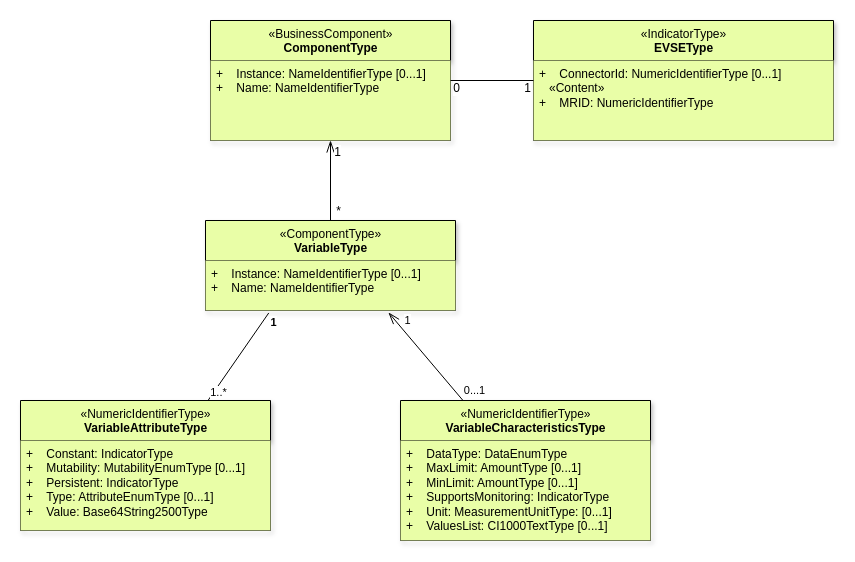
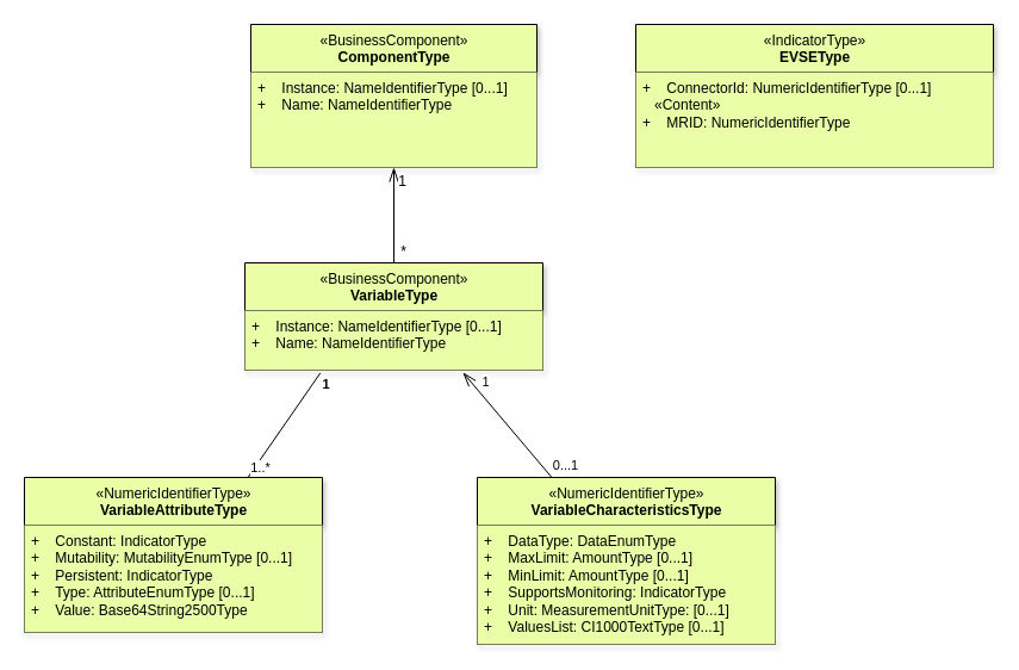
  <mxCell id="0" />
  <mxCell id="1" parent="0" />
  <mxCell id="2" value="&lt;font style=&quot;font-size: 12px;&quot;&gt;&lt;span style=&quot;background-color: initial; font-size: 12px;&quot;&gt;«BusinessComponent»&lt;br style=&quot;font-size: 12px;&quot;&gt;&lt;/span&gt;&lt;b style=&quot;font-size: 12px;&quot;&gt;ComponentType&lt;/b&gt;&lt;/font&gt;" style="swimlane;fontStyle=0;align=center;verticalAlign=top;childLayout=stackLayout;horizontal=1;startSize=40;horizontalStack=0;resizeParent=1;resizeParentMax=0;resizeLast=0;collapsible=0;marginBottom=0;html=1;fillColor=#e9fea7;shadow=1;fontSize=12;" parent="1" vertex="1"><mxGeometry x="210" y="20" width="240" height="120" as="geometry" /></mxCell>
  <mxCell id="3" value="+&amp;nbsp; &amp;nbsp; Instance: NameIdentifierType [0...1]&lt;br style=&quot;font-size: 12px;&quot;&gt;+&amp;nbsp; &amp;nbsp; Name: NameIdentifierType" style="text;html=1;strokeColor=none;fillColor=#e9fea7;align=left;verticalAlign=top;spacingLeft=4;spacingRight=4;overflow=hidden;rotatable=0;points=[[0,0.5],[1,0.5]];portConstraint=eastwest;fontSize=12;" parent="2" vertex="1"><mxGeometry y="40" width="240" height="80" as="geometry" /></mxCell>
- <mxCell id="4" value="&lt;font style=&quot;font-size: 12px;&quot;&gt;&lt;span style=&quot;background-color: initial; font-size: 12px;&quot;&gt;«ComponentType»&lt;br style=&quot;font-size: 12px;&quot;&gt;&lt;/span&gt;&lt;b style=&quot;font-size: 12px;&quot;&gt;VariableType&lt;/b&gt;&lt;/font&gt;" style="swimlane;fontStyle=0;align=center;verticalAlign=top;childLayout=stackLayout;horizontal=1;startSize=40;horizontalStack=0;resizeParent=1;resizeParentMax=0;resizeLast=0;collapsible=0;marginBottom=0;html=1;fillColor=#e9fea7;rounded=0;shadow=1;fontSize=12;" parent="1" vertex="1"><mxGeometry x="205" y="220" width="250" height="90" as="geometry" /></mxCell>
+ <mxCell id="4" value="&lt;font style=&quot;font-size: 12px;&quot;&gt;&lt;span style=&quot;background-color: initial; font-size: 12px;&quot;&gt;«BusinessComponent»&lt;br style=&quot;font-size: 12px;&quot;&gt;&lt;/span&gt;&lt;b style=&quot;font-size: 12px;&quot;&gt;VariableType&lt;/b&gt;&lt;/font&gt;" style="swimlane;fontStyle=0;align=center;verticalAlign=top;childLayout=stackLayout;horizontal=1;startSize=40;horizontalStack=0;resizeParent=1;resizeParentMax=0;resizeLast=0;collapsible=0;marginBottom=0;html=1;fillColor=#e9fea7;rounded=0;shadow=1;fontSize=12;" parent="1" vertex="1"><mxGeometry x="205" y="220" width="250" height="90" as="geometry" /></mxCell>
  <mxCell id="5" value="+&amp;nbsp; &amp;nbsp; Instance: NameIdentifierType [0...1]&lt;br style=&quot;font-size: 12px;&quot;&gt;+&amp;nbsp; &amp;nbsp; Name: NameIdentifierType" style="text;html=1;strokeColor=none;fillColor=#e9fea7;align=left;verticalAlign=top;spacingLeft=4;spacingRight=4;overflow=hidden;rotatable=0;points=[[0,0.5],[1,0.5]];portConstraint=eastwest;fontSize=12;" parent="4" vertex="1"><mxGeometry y="40" width="250" height="50" as="geometry" /></mxCell>
  <mxCell id="6" value="&lt;font style=&quot;font-size: 12px;&quot;&gt;&lt;span style=&quot;background-color: initial; font-size: 12px;&quot;&gt;«IndicatorType»&lt;br style=&quot;font-size: 12px;&quot;&gt;&lt;/span&gt;&lt;b style=&quot;font-size: 12px;&quot;&gt;EVSEType&lt;/b&gt;&lt;/font&gt;" style="swimlane;fontStyle=0;align=center;verticalAlign=top;childLayout=stackLayout;horizontal=1;startSize=40;horizontalStack=0;resizeParent=1;resizeParentMax=0;resizeLast=0;collapsible=0;marginBottom=0;html=1;fillColor=#e9fea7;shadow=1;fontSize=12;" parent="1" vertex="1"><mxGeometry x="533" y="20" width="300" height="120" as="geometry" /></mxCell>
  <mxCell id="7" value="+&amp;nbsp; &amp;nbsp; ConnectorId: NumericIdentifierType [0...1]&lt;br style=&quot;font-size: 12px;&quot;&gt;&lt;span style=&quot;text-align: center; font-size: 12px;&quot;&gt;&amp;nbsp; &amp;nbsp;«Content»&lt;/span&gt;&lt;br style=&quot;font-size: 12px;&quot;&gt;+&amp;nbsp; &amp;nbsp; MRID: NumericIdentifierType" style="text;html=1;strokeColor=none;fillColor=#e9fea7;align=left;verticalAlign=top;spacingLeft=4;spacingRight=4;overflow=hidden;rotatable=0;points=[[0,0.5],[1,0.5]];portConstraint=eastwest;fontSize=12;" parent="6" vertex="1"><mxGeometry y="40" width="300" height="80" as="geometry" /></mxCell>
  <mxCell id="8" style="edgeStyle=none;html=1;fontFamily=Helvetica;fontSize=12;endArrow=openThin;endFill=0;endSize=10;" parent="1" source="4" target="3" edge="1"><mxGeometry relative="1" as="geometry" /></mxCell>
  <mxCell id="9" value="1" style="edgeLabel;html=1;align=center;verticalAlign=middle;resizable=0;points=[];fontSize=12;" parent="8" vertex="1" connectable="0"><mxGeometry x="0.725" relative="1" as="geometry"><mxPoint x="6" as="offset" /></mxGeometry></mxCell>
  <mxCell id="10" value="*" style="edgeLabel;html=1;align=center;verticalAlign=middle;resizable=0;points=[];fontSize=12;" parent="8" vertex="1" connectable="0"><mxGeometry x="-0.705" y="-1" relative="1" as="geometry"><mxPoint x="6" y="2" as="offset" /></mxGeometry></mxCell>
- <mxCell id="11" style="edgeStyle=none;html=1;entryX=0;entryY=0.5;entryDx=0;entryDy=0;fontFamily=Helvetica;fontSize=12;endArrow=none;endFill=0;endSize=10;" parent="1" source="2" target="6" edge="1"><mxGeometry relative="1" as="geometry" /></mxCell>
- <mxCell id="12" value="0" style="edgeLabel;html=1;align=center;verticalAlign=middle;resizable=0;points=[];fontSize=12;" parent="11" vertex="1" connectable="0"><mxGeometry x="-0.874" y="2" relative="1" as="geometry"><mxPoint y="9" as="offset" /></mxGeometry></mxCell>
- <mxCell id="13" value="1" style="edgeLabel;html=1;align=center;verticalAlign=middle;resizable=0;points=[];fontSize=12;" parent="11" vertex="1" connectable="0"><mxGeometry x="0.84" relative="1" as="geometry"><mxPoint y="7" as="offset" /></mxGeometry></mxCell>
  <mxCell id="14" style="edgeStyle=none;html=1;entryX=0.253;entryY=1.049;entryDx=0;entryDy=0;exitX=0.75;exitY=0;exitDx=0;exitDy=0;entryPerimeter=0;endArrow=none;endFill=0;" parent="1" source="17" target="5" edge="1"><mxGeometry relative="1" as="geometry" /></mxCell>
  <mxCell id="15" value="1..*" style="edgeLabel;html=1;align=center;verticalAlign=middle;resizable=0;points=[];" parent="14" vertex="1" connectable="0"><mxGeometry x="-0.829" y="1" relative="1" as="geometry"><mxPoint x="6" y="-1" as="offset" /></mxGeometry></mxCell>
  <mxCell id="16" value="1" style="edgeLabel;html=1;align=center;verticalAlign=middle;resizable=0;points=[];fontStyle=1" parent="14" vertex="1" connectable="0"><mxGeometry x="0.828" y="-1" relative="1" as="geometry"><mxPoint x="9" y="1" as="offset" /></mxGeometry></mxCell>
  <mxCell id="17" value="&lt;font style=&quot;font-size: 12px;&quot;&gt;&lt;span style=&quot;background-color: initial; font-size: 12px;&quot;&gt;«NumericIdentifierType»&lt;br style=&quot;font-size: 12px;&quot;&gt;&lt;/span&gt;&lt;b style=&quot;font-size: 12px;&quot;&gt;VariableAttributeType&lt;/b&gt;&lt;/font&gt;" style="swimlane;fontStyle=0;align=center;verticalAlign=top;childLayout=stackLayout;horizontal=1;startSize=40;horizontalStack=0;resizeParent=1;resizeParentMax=0;resizeLast=0;collapsible=0;marginBottom=0;html=1;fillColor=#e9fea7;rounded=0;shadow=1;fontSize=12;" parent="1" vertex="1"><mxGeometry x="20" y="400" width="250" height="130" as="geometry" /></mxCell>
  <mxCell id="18" value="+&amp;nbsp; &amp;nbsp; Constant: IndicatorType&lt;br style=&quot;font-size: 12px;&quot;&gt;+&amp;nbsp; &amp;nbsp; Mutability: MutabilityEnumType [0...1]&lt;br&gt;+&amp;nbsp; &amp;nbsp; Persistent: IndicatorType&lt;br&gt;+&amp;nbsp; &amp;nbsp; Type: AttributeEnumType [0...1]&lt;br&gt;+&amp;nbsp; &amp;nbsp; Value: Base64String2500Type" style="text;html=1;strokeColor=none;fillColor=#e9fea7;align=left;verticalAlign=top;spacingLeft=4;spacingRight=4;overflow=hidden;rotatable=0;points=[[0,0.5],[1,0.5]];portConstraint=eastwest;fontSize=12;" parent="17" vertex="1"><mxGeometry y="40" width="250" height="90" as="geometry" /></mxCell>
  <mxCell id="19" style="edgeStyle=none;html=1;exitX=0.25;exitY=0;exitDx=0;exitDy=0;endArrow=openThin;endFill=0;endSize=10;" parent="1" source="22" edge="1"><mxGeometry relative="1" as="geometry"><mxPoint x="388" y="312" as="targetPoint" /></mxGeometry></mxCell>
  <mxCell id="20" value="0...1" style="edgeLabel;html=1;align=center;verticalAlign=middle;resizable=0;points=[];" parent="19" vertex="1" connectable="0"><mxGeometry x="-0.779" y="-1" relative="1" as="geometry"><mxPoint x="19" as="offset" /></mxGeometry></mxCell>
  <mxCell id="21" value="1" style="edgeLabel;html=1;align=center;verticalAlign=middle;resizable=0;points=[];" parent="19" vertex="1" connectable="0"><mxGeometry x="0.843" y="1" relative="1" as="geometry"><mxPoint x="13" as="offset" /></mxGeometry></mxCell>
  <mxCell id="22" value="&lt;font style=&quot;font-size: 12px;&quot;&gt;&lt;span style=&quot;background-color: initial; font-size: 12px;&quot;&gt;«NumericIdentifierType»&lt;br style=&quot;font-size: 12px;&quot;&gt;&lt;/span&gt;&lt;b style=&quot;font-size: 12px;&quot;&gt;VariableCharacteristicsType&lt;/b&gt;&lt;/font&gt;" style="swimlane;fontStyle=0;align=center;verticalAlign=top;childLayout=stackLayout;horizontal=1;startSize=40;horizontalStack=0;resizeParent=1;resizeParentMax=0;resizeLast=0;collapsible=0;marginBottom=0;html=1;fillColor=#e9fea7;rounded=0;shadow=1;fontSize=12;" parent="1" vertex="1"><mxGeometry x="400" y="400" width="250" height="140" as="geometry" /></mxCell>
  <mxCell id="23" value="+&amp;nbsp; &amp;nbsp; DataType: DataEnumType&lt;br&gt;+&amp;nbsp; &amp;nbsp; MaxLimit: AmountType [0...1]&lt;br&gt;+&amp;nbsp; &amp;nbsp; MinLimit: AmountType [0...1]&lt;br&gt;+&amp;nbsp; &amp;nbsp; SupportsMonitoring: IndicatorType&lt;br&gt;+&amp;nbsp; &amp;nbsp; Unit: MeasurementUnitType: [0...1]&lt;br&gt;+&amp;nbsp; &amp;nbsp; ValuesList: CI1000TextType [0...1]" style="text;html=1;strokeColor=none;fillColor=#e9fea7;align=left;verticalAlign=top;spacingLeft=4;spacingRight=4;overflow=hidden;rotatable=0;points=[[0,0.5],[1,0.5]];portConstraint=eastwest;fontSize=12;" parent="22" vertex="1"><mxGeometry y="40" width="250" height="100" as="geometry" /></mxCell>
